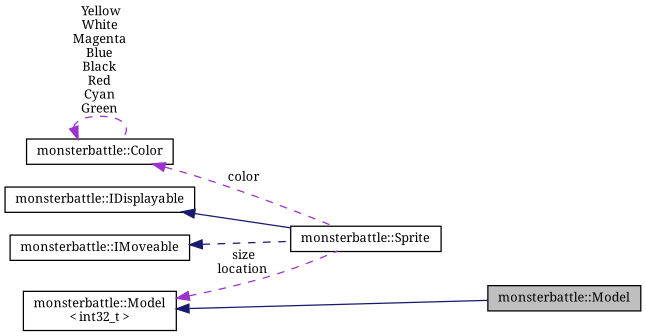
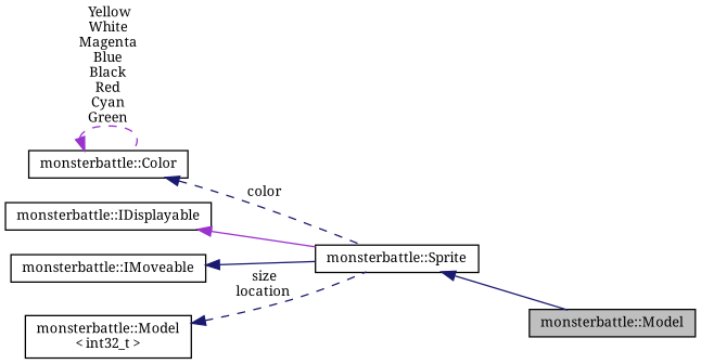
  digraph {
    fontname="Noto Serif"
    rankdir=LR
    node [color=black fillcolor=white fontname="Noto Serif" fontsize=10 shape=record style=filled]
    edge [color=midnightblue dir=back fontname="Noto Serif" fontsize=10 labelfontname=Helvetica labelfontsize=10 style=solid]
    n1 [fillcolor=grey75 fontcolor=black height=0.2 label="monsterbattle::Model" width=0.4]
    n2 [height=0.2 label="monsterbattle::Sprite" width=0.4]
    n3 [height=0.2 label="monsterbattle::IDisplayable" width=0.4]
    n4 [height=0.2 label="monsterbattle::IMoveable" width=0.4]
    n5 [height=0.2 label="monsterbattle::Model\l\< int32_t \>" width=0.4]
    n6 [height=0.2 label="monsterbattle::Color" width=0.4]
-   n5 -> n1
-   n3 -> n2
-   n4 -> n2 [style=dashed]
-   n5 -> n2 [color=darkorchid3 label=" size\nlocation" style=dashed]
-   n6 -> n2 [color=darkorchid3 label=" color" style=dashed]
+   n2 -> n1
+   n3 -> n2 [color=darkorchid3]
+   n4 -> n2
+   n5 -> n2 [label=" size\nlocation" style=dashed]
+   n6 -> n2 [label=" color" style=dashed]
    n6 -> n6 [color=darkorchid3 label=" Yellow\nWhite\nMagenta\nBlue\nBlack\nRed\nCyan\nGreen" style=dashed]
  }
